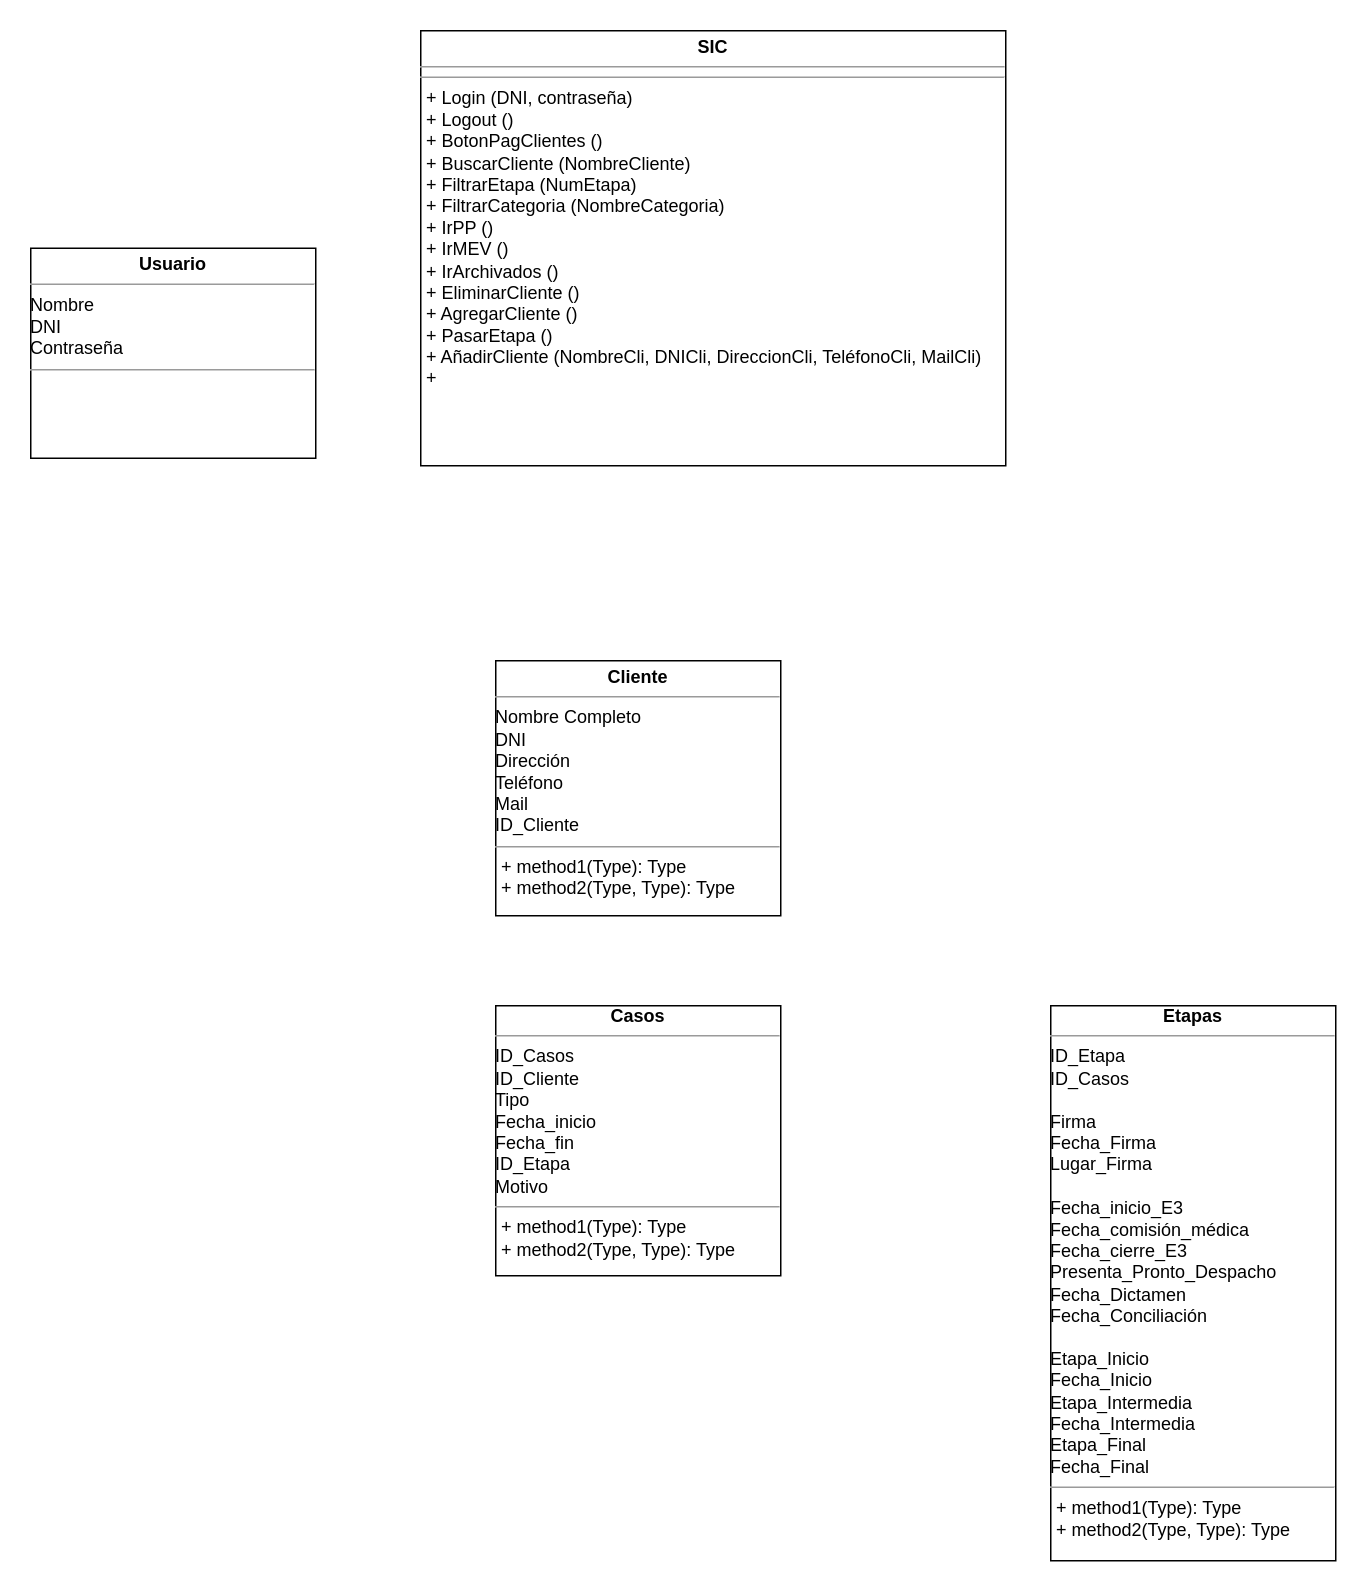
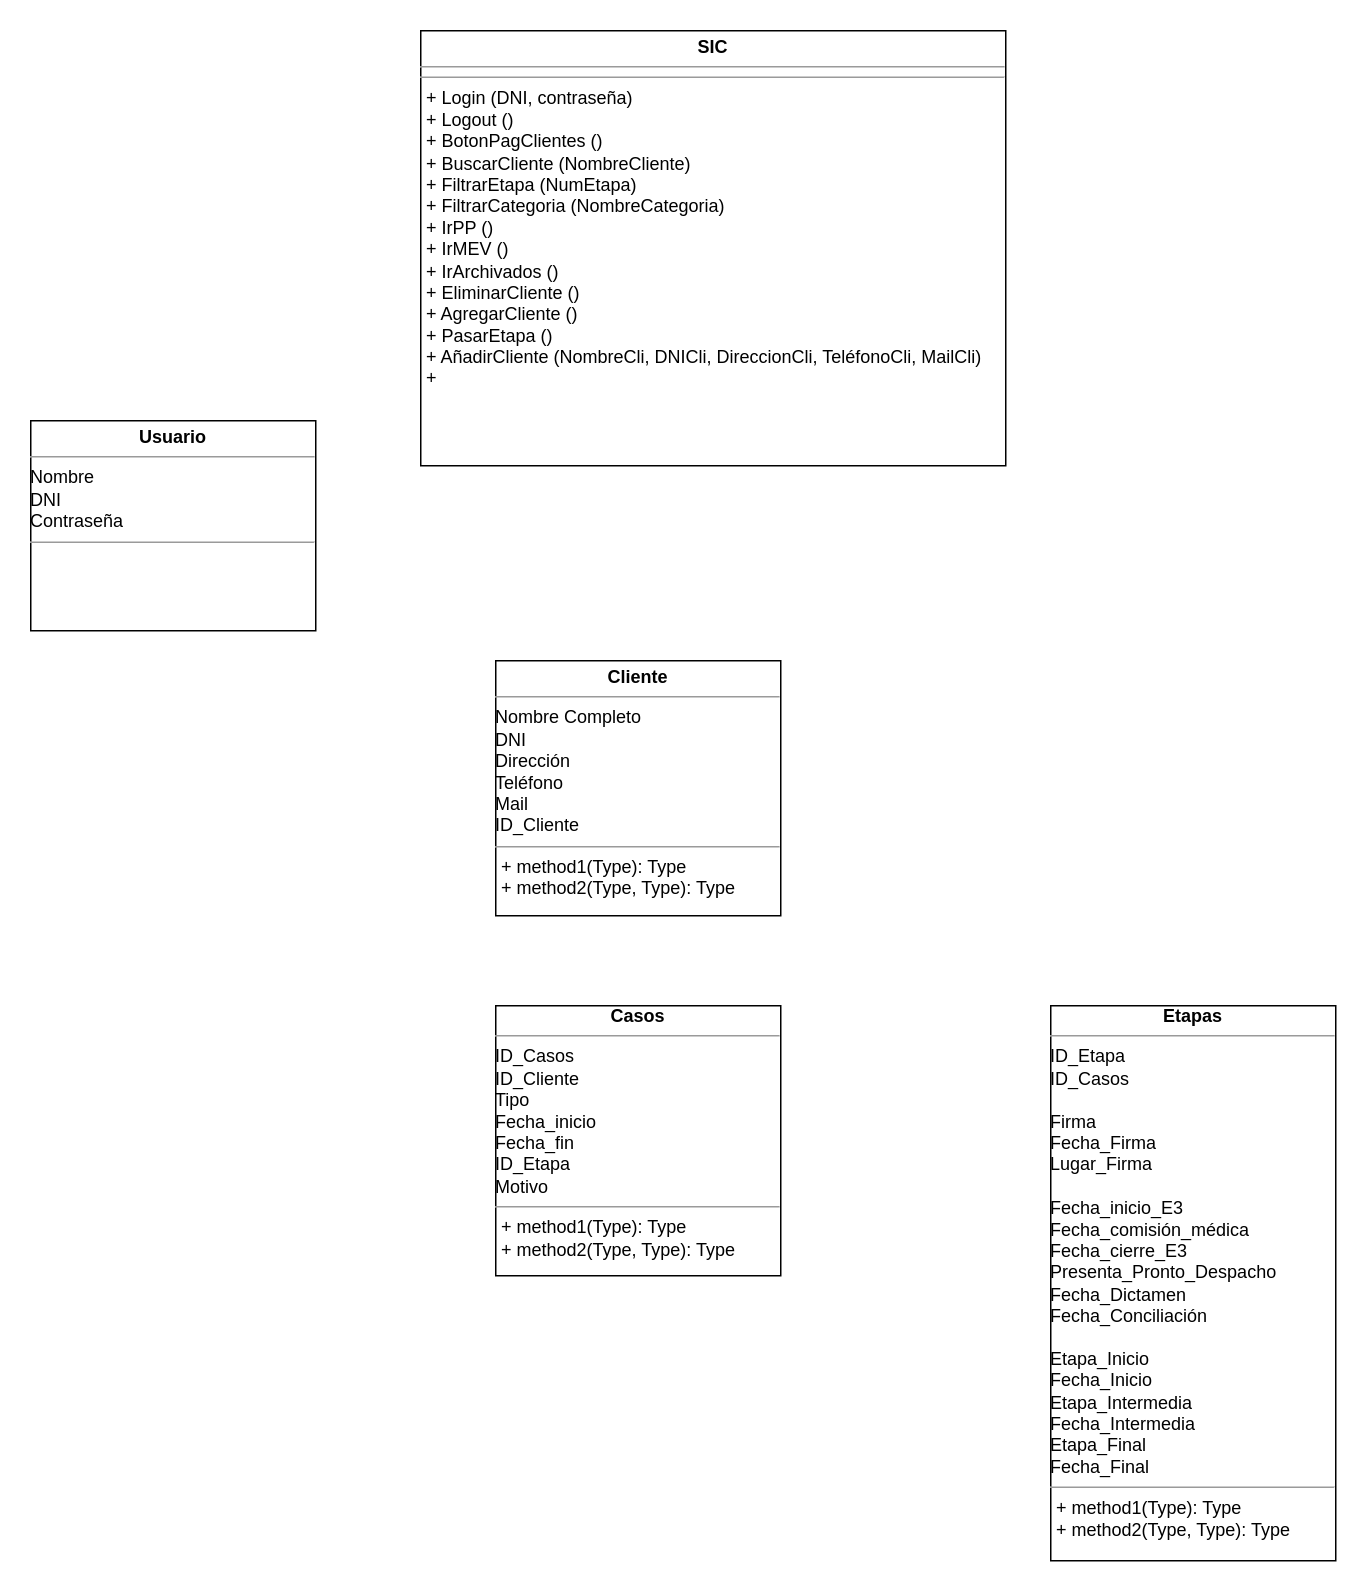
  <mxCell id="0" />
  <mxCell id="1" parent="0" />
- <mxCell id="2" value="&lt;p style=&quot;margin: 0px ; margin-top: 4px ; text-align: center&quot;&gt;&lt;b&gt;Usuario&lt;/b&gt;&lt;br&gt;&lt;/p&gt;&lt;hr size=&quot;1&quot;&gt;&lt;div&gt;Nombre&lt;/div&gt;&lt;div&gt;DNI&lt;/div&gt;&lt;div&gt;Contraseña&lt;br&gt;&lt;/div&gt;&lt;hr size=&quot;1&quot;&gt;" style="verticalAlign=top;align=left;overflow=fill;fontSize=12;fontFamily=Helvetica;html=1;" vertex="1" parent="1"><mxGeometry x="20" y="165" width="190" height="140" as="geometry" /></mxCell>
+ <mxCell id="2" value="&lt;p style=&quot;margin: 0px ; margin-top: 4px ; text-align: center&quot;&gt;&lt;b&gt;Usuario&lt;/b&gt;&lt;br&gt;&lt;/p&gt;&lt;hr size=&quot;1&quot;&gt;&lt;div&gt;Nombre&lt;/div&gt;&lt;div&gt;DNI&lt;/div&gt;&lt;div&gt;Contraseña&lt;br&gt;&lt;/div&gt;&lt;hr size=&quot;1&quot;&gt;" style="verticalAlign=top;align=left;overflow=fill;fontSize=12;fontFamily=Helvetica;html=1;" vertex="1" parent="1"><mxGeometry x="20" y="280" width="190" height="140" as="geometry" /></mxCell>
  <mxCell id="3" value="&lt;p style=&quot;margin: 0px ; margin-top: 4px ; text-align: center&quot;&gt;&lt;b&gt;Cliente&lt;/b&gt;&lt;br&gt;&lt;/p&gt;&lt;hr size=&quot;1&quot;&gt;&lt;div&gt;Nombre Completo&lt;br&gt;&lt;/div&gt;&lt;div&gt;DNI&lt;/div&gt;&lt;div&gt;Dirección&lt;/div&gt;&lt;div&gt;Teléfono&lt;/div&gt;&lt;div&gt;Mail&lt;/div&gt;&lt;div&gt;ID_Cliente&lt;br&gt;&lt;/div&gt;&lt;hr size=&quot;1&quot;&gt;&lt;p style=&quot;margin: 0px ; margin-left: 4px&quot;&gt;+ method1(Type): Type&lt;br&gt;+ method2(Type, Type): Type&lt;/p&gt;" style="verticalAlign=top;align=left;overflow=fill;fontSize=12;fontFamily=Helvetica;html=1;" vertex="1" parent="1"><mxGeometry x="330" y="440" width="190" height="170" as="geometry" /></mxCell>
  <mxCell id="4" value="&lt;div align=&quot;center&quot;&gt;&lt;b&gt;Casos&lt;br&gt;&lt;/b&gt;&lt;/div&gt;&lt;hr size=&quot;1&quot;&gt;&lt;div&gt;ID_Casos&lt;br&gt;&lt;/div&gt;&lt;div&gt;ID_Cliente&lt;/div&gt;&lt;div&gt;Tipo&lt;br&gt;&lt;/div&gt;&lt;div&gt;Fecha_inicio&lt;/div&gt;&lt;div&gt;Fecha_fin&lt;br&gt;&lt;/div&gt;&lt;div&gt;ID_Etapa&lt;/div&gt;&lt;div&gt;Motivo&lt;br&gt;&lt;/div&gt;&lt;hr size=&quot;1&quot;&gt;&lt;p style=&quot;margin: 0px ; margin-left: 4px&quot;&gt;+ method1(Type): Type&lt;br&gt;+ method2(Type, Type): Type&lt;/p&gt;" style="verticalAlign=top;align=left;overflow=fill;fontSize=12;fontFamily=Helvetica;html=1;" vertex="1" parent="1"><mxGeometry x="330" y="670" width="190" height="180" as="geometry" /></mxCell>
  <mxCell id="5" value="&lt;div align=&quot;center&quot;&gt;&lt;b&gt;Etapas&lt;/b&gt;&lt;/div&gt;&lt;hr size=&quot;1&quot;&gt;&lt;div&gt;ID_Etapa&lt;br&gt;&lt;/div&gt;&lt;div&gt;ID_Casos&lt;/div&gt;&lt;div&gt;&lt;br&gt;&lt;/div&gt;&lt;div&gt;Firma&lt;br&gt;&lt;/div&gt;&lt;div&gt;Fecha_Firma&lt;/div&gt;&lt;div&gt;Lugar_Firma&lt;/div&gt;&lt;div&gt;&lt;br&gt;&lt;/div&gt;&lt;div&gt;Fecha_inicio_E3&lt;br&gt;&lt;/div&gt;&lt;div&gt;Fecha_comisión_médica&lt;br&gt;&lt;/div&gt;&lt;div&gt;Fecha_cierre_E3&lt;/div&gt;&lt;div&gt;Presenta_Pronto_Despacho&lt;/div&gt;&lt;div&gt;Fecha_Dictamen&lt;/div&gt;&lt;div&gt;Fecha_Conciliación&lt;/div&gt;&lt;div&gt;&lt;br&gt;&lt;/div&gt;&lt;div&gt;Etapa_Inicio&lt;/div&gt;&lt;div&gt;Fecha_Inicio&lt;/div&gt;&lt;div&gt;Etapa_Intermedia&lt;/div&gt;&lt;div&gt;Fecha_Intermedia&lt;/div&gt;&lt;div&gt;Etapa_Final&lt;/div&gt;&lt;div&gt;Fecha_Final&lt;br&gt;&lt;/div&gt;&lt;hr size=&quot;1&quot;&gt;&lt;p style=&quot;margin: 0px ; margin-left: 4px&quot;&gt;+ method1(Type): Type&lt;br&gt;+ method2(Type, Type): Type&lt;/p&gt;" style="verticalAlign=top;align=left;overflow=fill;fontSize=12;fontFamily=Helvetica;html=1;" vertex="1" parent="1"><mxGeometry x="700" y="670" width="190" height="370" as="geometry" /></mxCell>
  <mxCell id="6" value="&lt;p style=&quot;margin: 0px ; margin-top: 4px ; text-align: center&quot;&gt;&lt;b&gt;SIC&lt;/b&gt;&lt;br&gt;&lt;/p&gt;&lt;hr size=&quot;1&quot;&gt;&lt;hr size=&quot;1&quot;&gt;&lt;p style=&quot;margin: 0px ; margin-left: 4px&quot;&gt;+ Login (DNI, contraseña)&lt;br&gt;+ Logout ()&lt;/p&gt;&lt;p style=&quot;margin: 0px ; margin-left: 4px&quot;&gt;+ BotonPagClientes ()&lt;br&gt;&lt;/p&gt;&lt;p style=&quot;margin: 0px ; margin-left: 4px&quot;&gt;+ BuscarCliente (NombreCliente)&lt;/p&gt;&lt;p style=&quot;margin: 0px ; margin-left: 4px&quot;&gt;+ FiltrarEtapa (NumEtapa)&lt;/p&gt;&lt;p style=&quot;margin: 0px ; margin-left: 4px&quot;&gt;+ FiltrarCategoria (NombreCategoria)&lt;/p&gt;&lt;p style=&quot;margin: 0px ; margin-left: 4px&quot;&gt;+ IrPP ()&lt;/p&gt;&lt;p style=&quot;margin: 0px ; margin-left: 4px&quot;&gt;+ IrMEV ()&lt;/p&gt;&lt;p style=&quot;margin: 0px ; margin-left: 4px&quot;&gt;+ IrArchivados ()&lt;br&gt;&lt;/p&gt;&lt;p style=&quot;margin: 0px ; margin-left: 4px&quot;&gt;+ EliminarCliente ()&lt;/p&gt;&lt;p style=&quot;margin: 0px ; margin-left: 4px&quot;&gt;+ AgregarCliente ()&lt;/p&gt;&lt;p style=&quot;margin: 0px ; margin-left: 4px&quot;&gt;+ PasarEtapa ()&lt;/p&gt;&lt;p style=&quot;margin: 0px ; margin-left: 4px&quot;&gt;+ AñadirCliente (NombreCli, DNICli, DireccionCli, TeléfonoCli, MailCli)&lt;/p&gt;&lt;p style=&quot;margin: 0px ; margin-left: 4px&quot;&gt;+ &lt;br&gt;&lt;/p&gt;" style="verticalAlign=top;align=left;overflow=fill;fontSize=12;fontFamily=Helvetica;html=1;" vertex="1" parent="1"><mxGeometry x="280" y="20" width="390" height="290" as="geometry" /></mxCell>
